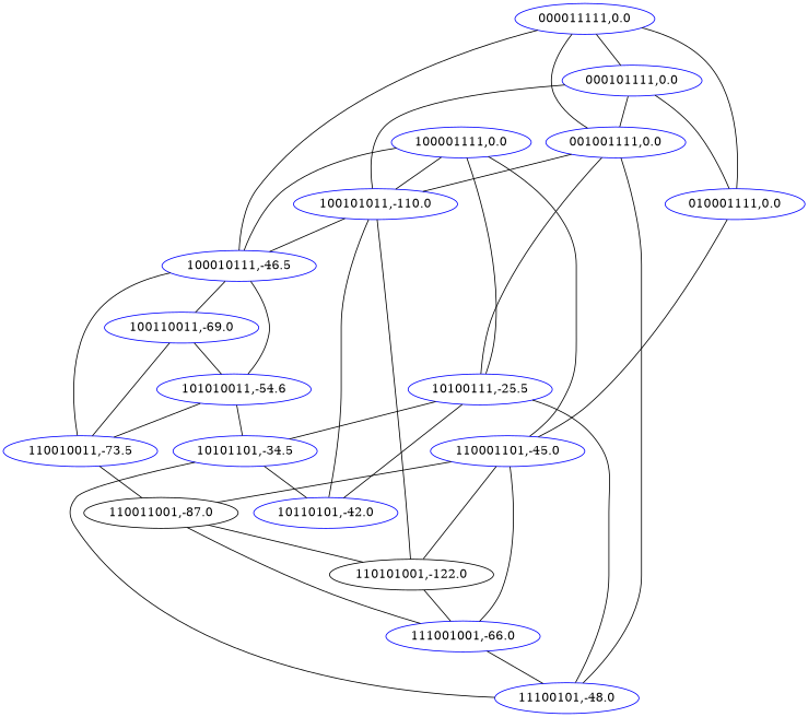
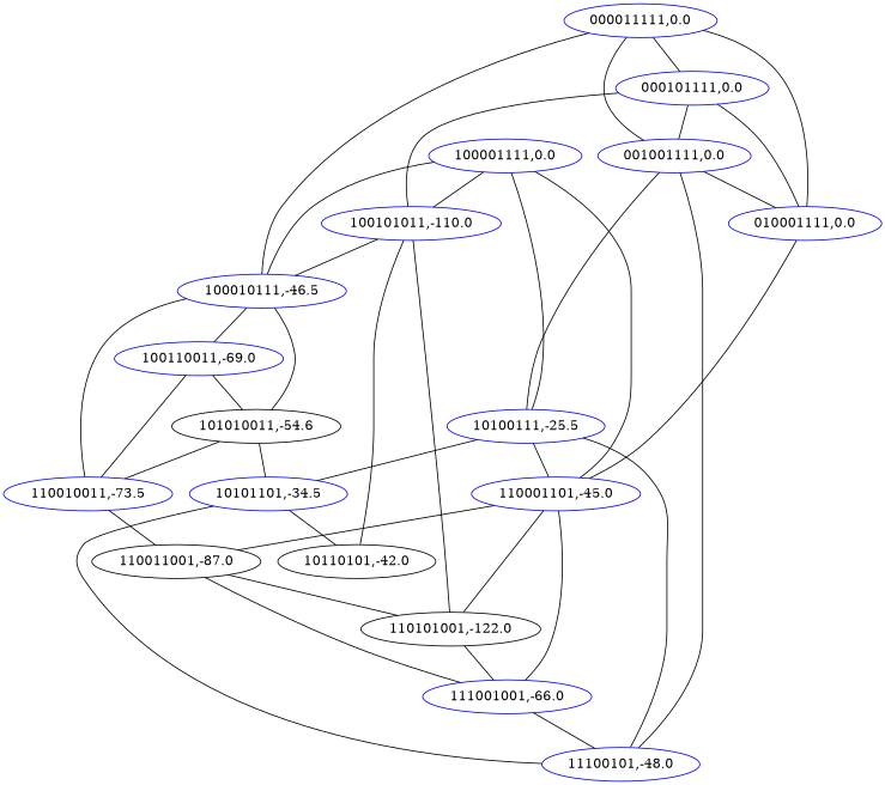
  graph {
    node [color=blue]
    n1 [label="110011001,-87.0" color=""]
    n2 [label="111001001,-66.0"]
    n3 [label="110101001,-122.0" color=""]
    n4 [label="11100101,-48.0"]
    n5 [label="110001101,-45.0"]
    n6 [label="110010011,-73.5"]
-   n7 [label="101010011,-54.6"]
+   n7 [label="101010011,-54.6" color=""]
    n8 [label="10101101,-34.5"]
-   n9 [label="10110101,-42.0"]
+   n9 [color=black label="10110101,-42.0"]
    n10 [label="100110011,-69.0"]
    n11 [label="100010111,-46.5"]
    n12 [label="100001111,0.0"]
    n13 [label="100101011,-110.0"]
    n14 [label="10100111,-25.5"]
    n15 [label="000011111,0.0"]
    n16 [label="010001111,0.0"]
    n17 [label="001001111,0.0"]
    n18 [label="000101111,0.0"]
    n1 -- n2
    n1 -- n3
    n2 -- n4
    n3 -- n2
    n5 -- n1
    n5 -- n2
    n5 -- n3
    n6 -- n1
    n7 -- n6
    n7 -- n8
    n8 -- n4
    n8 -- n9
    n10 -- n6
    n10 -- n7
    n11 -- n6
    n11 -- n7
    n11 -- n10
    n12 -- n5
    n12 -- n11
    n12 -- n13
    n12 -- n14
    n13 -- n3
    n13 -- n9
    n13 -- n11
    n14 -- n4
    n14 -- n8
-   n14 -- n9
+   n14 -- n5
    n15 -- n11
    n15 -- n16
    n15 -- n17
    n15 -- n18
    n16 -- n5
    n17 -- n4
    n17 -- n14
-   n17 -- n13
+   n17 -- n16
    n18 -- n13
    n18 -- n16
    n18 -- n17
  }
